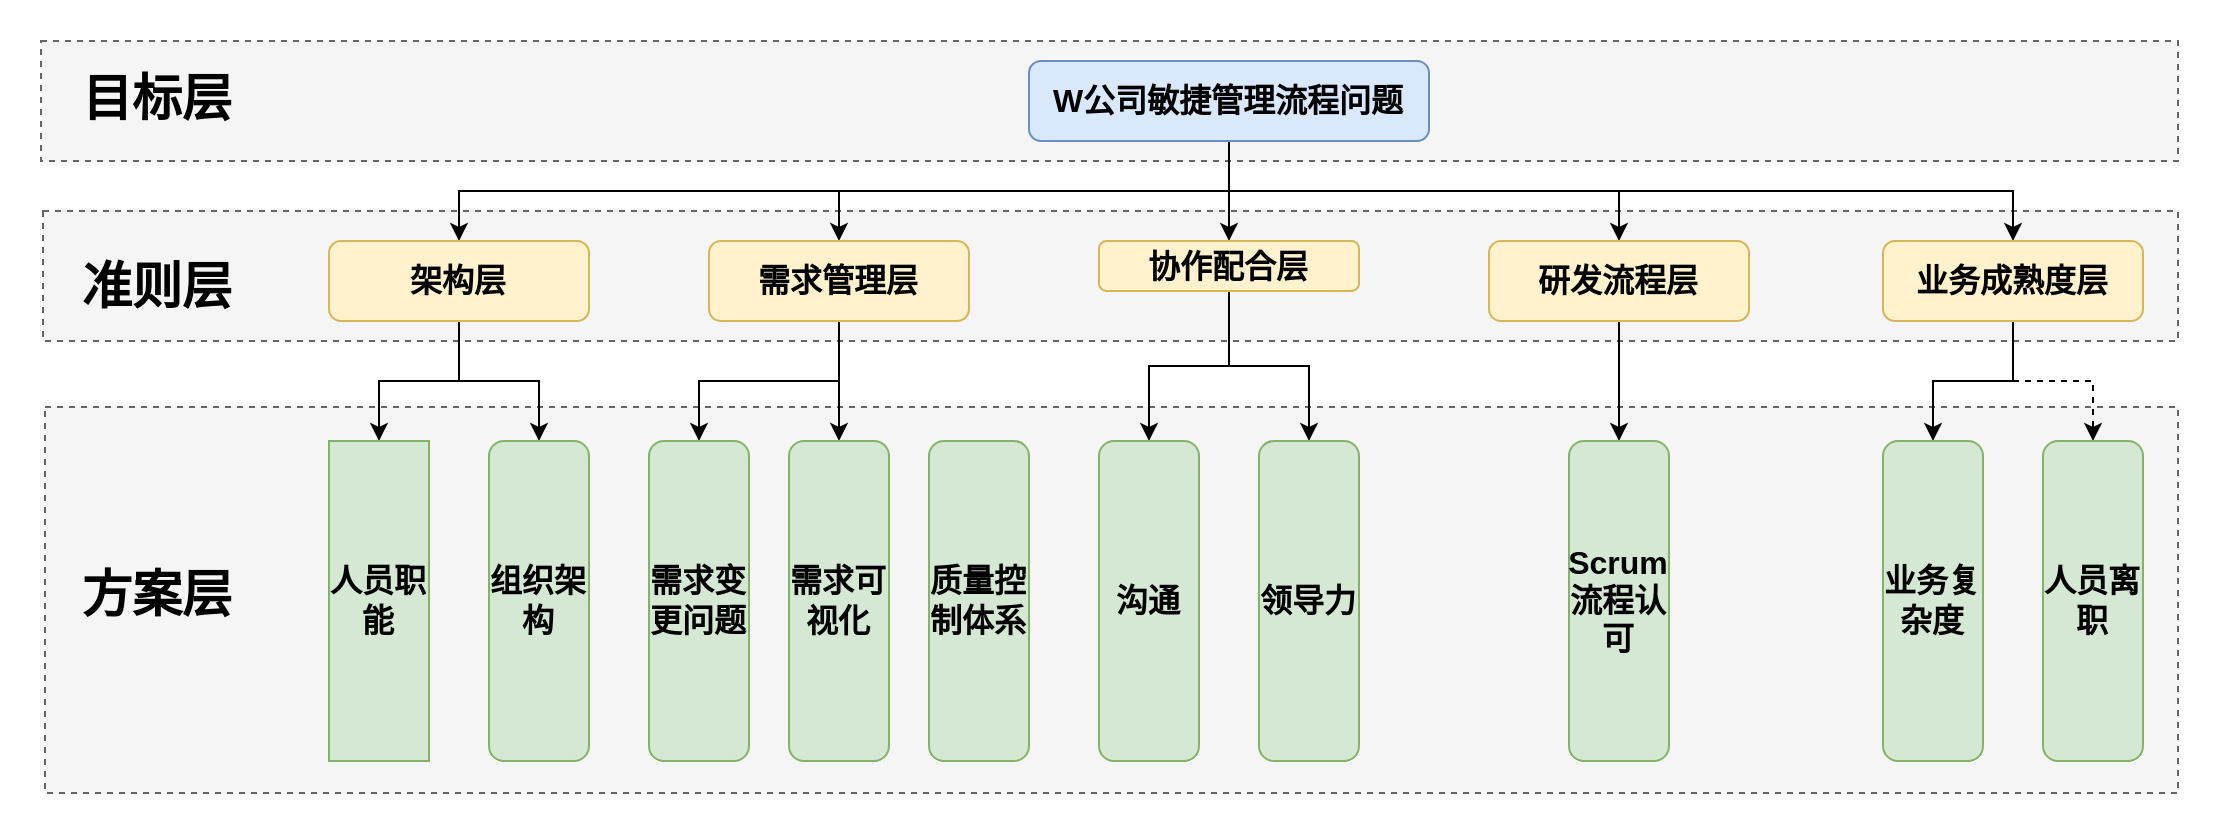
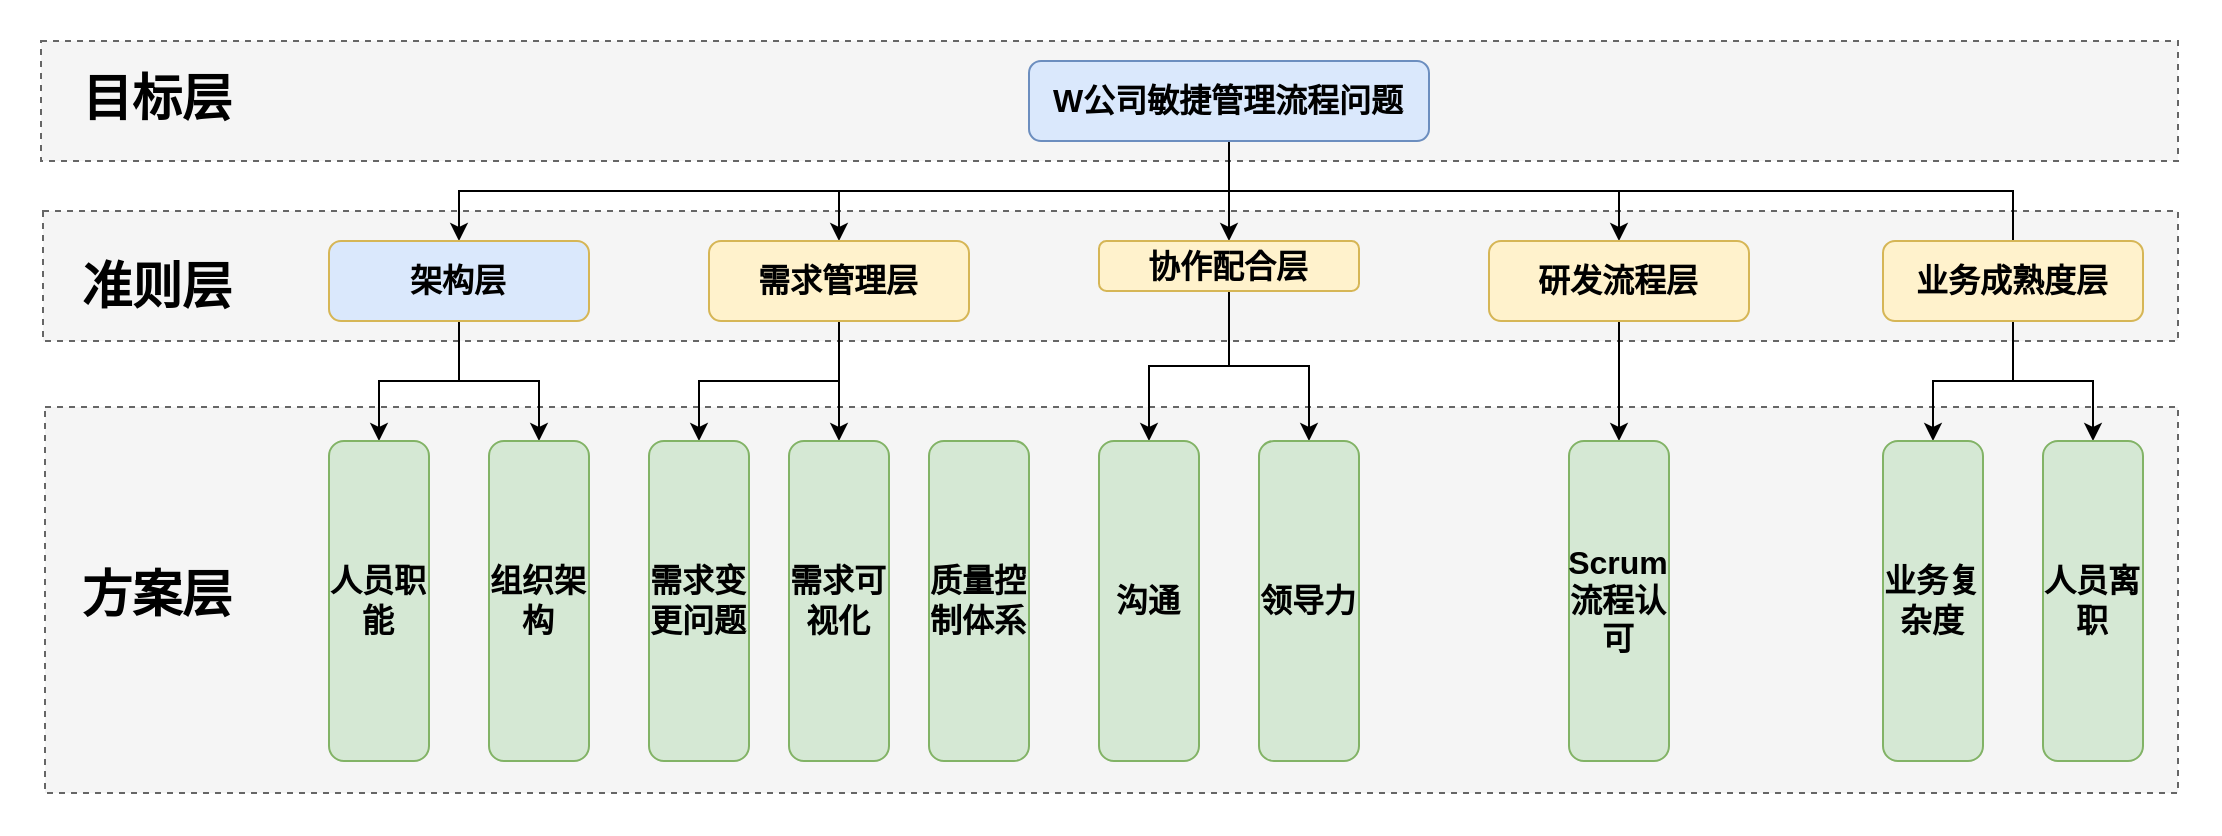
  <mxCell id="0" />
  <mxCell id="1" parent="0" />
  <mxCell id="2" value="" style="rounded=0;whiteSpace=wrap;html=1;fontSize=16;fillColor=#f5f5f5;dashed=1;fontColor=#333333;strokeColor=#666666;shadow=0;glass=0;" vertex="1" parent="1"><mxGeometry x="20" y="20" width="1068.5" height="60" as="geometry" /></mxCell>
  <mxCell id="3" value="" style="rounded=0;whiteSpace=wrap;html=1;fontSize=16;fillColor=#f5f5f5;dashed=1;fontColor=#333333;strokeColor=#666666;shadow=0;glass=0;" vertex="1" parent="1"><mxGeometry x="21" y="105" width="1067.5" height="65" as="geometry" /></mxCell>
  <mxCell id="4" value="" style="rounded=0;whiteSpace=wrap;html=1;fontSize=16;fillColor=#f5f5f5;dashed=1;fontColor=#333333;strokeColor=#666666;shadow=0;glass=0;" vertex="1" parent="1"><mxGeometry x="22" y="203" width="1066.5" height="193" as="geometry" /></mxCell>
  <mxCell id="5" style="edgeStyle=orthogonalEdgeStyle;rounded=0;orthogonalLoop=1;jettySize=auto;html=1;fontSize=16;fontStyle=1" edge="1" parent="1" source="10" target="19"><mxGeometry relative="1" as="geometry" /></mxCell>
  <mxCell id="6" style="edgeStyle=orthogonalEdgeStyle;rounded=0;orthogonalLoop=1;jettySize=auto;html=1;entryX=0.5;entryY=0;entryDx=0;entryDy=0;fontSize=16;exitX=0.5;exitY=1;exitDx=0;exitDy=0;fontStyle=1" edge="1" parent="1" source="10" target="21"><mxGeometry relative="1" as="geometry" /></mxCell>
- <mxCell id="7" style="edgeStyle=orthogonalEdgeStyle;rounded=0;orthogonalLoop=1;jettySize=auto;html=1;entryX=0.5;entryY=0;entryDx=0;entryDy=0;fontSize=16;exitX=0.5;exitY=1;exitDx=0;exitDy=0;fontStyle=1" edge="1" parent="1" source="10" target="24"><mxGeometry relative="1" as="geometry" /></mxCell>
+ <mxCell id="7" style="edgeStyle=orthogonalEdgeStyle;rounded=0;orthogonalLoop=1;jettySize=auto;html=1;entryX=0.5;entryY=0;entryDx=0;entryDy=0;fontSize=16;exitX=0.5;exitY=1;exitDx=0;exitDy=0;fontStyle=1;endArrow=none;" edge="1" parent="1" source="10" target="24"><mxGeometry relative="1" as="geometry" /></mxCell>
  <mxCell id="8" style="edgeStyle=orthogonalEdgeStyle;rounded=0;orthogonalLoop=1;jettySize=auto;html=1;entryX=0.5;entryY=0;entryDx=0;entryDy=0;fontSize=16;exitX=0.5;exitY=1;exitDx=0;exitDy=0;fontStyle=1" edge="1" parent="1" source="10" target="16"><mxGeometry relative="1" as="geometry" /></mxCell>
  <mxCell id="9" style="edgeStyle=orthogonalEdgeStyle;rounded=0;orthogonalLoop=1;jettySize=auto;html=1;entryX=0.5;entryY=0;entryDx=0;entryDy=0;fontSize=16;exitX=0.5;exitY=1;exitDx=0;exitDy=0;fontStyle=1" edge="1" parent="1" source="10" target="13"><mxGeometry relative="1" as="geometry" /></mxCell>
  <mxCell id="10" value="&lt;font style=&quot;font-size: 16px;&quot;&gt;W公司敏捷管理流程问题&lt;/font&gt;" style="rounded=1;whiteSpace=wrap;html=1;fillColor=#dae8fc;strokeColor=#6c8ebf;fontStyle=1" parent="1" vertex="1"><mxGeometry x="514" y="30" width="200" height="40" as="geometry" /></mxCell>
  <mxCell id="11" style="edgeStyle=orthogonalEdgeStyle;rounded=0;orthogonalLoop=1;jettySize=auto;html=1;exitX=0.5;exitY=1;exitDx=0;exitDy=0;entryX=0.5;entryY=0;entryDx=0;entryDy=0;fontSize=16;fontStyle=1" edge="1" parent="1" source="13" target="25"><mxGeometry relative="1" as="geometry" /></mxCell>
  <mxCell id="12" style="edgeStyle=orthogonalEdgeStyle;rounded=0;orthogonalLoop=1;jettySize=auto;html=1;entryX=0.5;entryY=0;entryDx=0;entryDy=0;fontSize=16;fontStyle=1" edge="1" parent="1" source="13" target="26"><mxGeometry relative="1" as="geometry" /></mxCell>
- <mxCell id="13" value="&lt;span style=&quot;font-size: 16px;&quot;&gt;架构层&lt;/span&gt;" style="rounded=1;whiteSpace=wrap;html=1;fillColor=#fff2cc;strokeColor=#d6b656;fontStyle=1" vertex="1" parent="1"><mxGeometry x="164" y="120" width="130" height="40" as="geometry" /></mxCell>
+ <mxCell id="13" value="&lt;span style=&quot;font-size: 16px;&quot;&gt;架构层&lt;/span&gt;" style="rounded=1;whiteSpace=wrap;html=1;fillColor=#dae8fc;strokeColor=#d6b656;fontStyle=1;" vertex="1" parent="1"><mxGeometry x="164" y="120" width="130" height="40" as="geometry" /></mxCell>
  <mxCell id="14" style="edgeStyle=orthogonalEdgeStyle;rounded=0;orthogonalLoop=1;jettySize=auto;html=1;entryX=0.5;entryY=0;entryDx=0;entryDy=0;fontSize=16;fontStyle=1" edge="1" parent="1" source="16" target="28"><mxGeometry relative="1" as="geometry" /></mxCell>
  <mxCell id="15" style="edgeStyle=orthogonalEdgeStyle;rounded=0;orthogonalLoop=1;jettySize=auto;html=1;entryX=0.5;entryY=0;entryDx=0;entryDy=0;fontSize=16;fontStyle=1" edge="1" parent="1" source="16" target="27"><mxGeometry relative="1" as="geometry" /></mxCell>
  <mxCell id="16" value="&lt;span style=&quot;font-size: 16px;&quot;&gt;需求管理层&lt;/span&gt;" style="rounded=1;whiteSpace=wrap;html=1;fillColor=#fff2cc;strokeColor=#d6b656;fontStyle=1" vertex="1" parent="1"><mxGeometry x="354" y="120" width="130" height="40" as="geometry" /></mxCell>
  <mxCell id="17" style="edgeStyle=orthogonalEdgeStyle;rounded=0;orthogonalLoop=1;jettySize=auto;html=1;entryX=0.5;entryY=0;entryDx=0;entryDy=0;fontSize=16;fontStyle=1" edge="1" parent="1" source="19" target="30"><mxGeometry relative="1" as="geometry" /></mxCell>
  <mxCell id="18" style="edgeStyle=orthogonalEdgeStyle;rounded=0;orthogonalLoop=1;jettySize=auto;html=1;entryX=0.5;entryY=0;entryDx=0;entryDy=0;fontSize=16;fontStyle=1" edge="1" parent="1" source="19" target="31"><mxGeometry relative="1" as="geometry" /></mxCell>
  <mxCell id="19" value="&lt;span style=&quot;font-size: 16px;&quot;&gt;协作配合层&lt;/span&gt;" style="rounded=1;whiteSpace=wrap;html=1;fillColor=#fff2cc;strokeColor=#d6b656;fontStyle=1" vertex="1" parent="1"><mxGeometry x="549" y="120" width="130" height="25" as="geometry" /></mxCell>
  <mxCell id="20" style="edgeStyle=orthogonalEdgeStyle;rounded=0;orthogonalLoop=1;jettySize=auto;html=1;entryX=0.5;entryY=0;entryDx=0;entryDy=0;fontSize=16;fontStyle=1" edge="1" parent="1" source="21" target="32"><mxGeometry relative="1" as="geometry" /></mxCell>
  <mxCell id="21" value="&lt;span style=&quot;font-size: 16px;&quot;&gt;研发流程层&lt;/span&gt;" style="rounded=1;whiteSpace=wrap;html=1;fillColor=#fff2cc;strokeColor=#d6b656;fontStyle=1" vertex="1" parent="1"><mxGeometry x="744" y="120" width="130" height="40" as="geometry" /></mxCell>
  <mxCell id="22" style="edgeStyle=orthogonalEdgeStyle;rounded=0;orthogonalLoop=1;jettySize=auto;html=1;entryX=0.5;entryY=0;entryDx=0;entryDy=0;fontSize=16;fontStyle=1" edge="1" parent="1" source="24" target="33"><mxGeometry relative="1" as="geometry" /></mxCell>
- <mxCell id="23" style="edgeStyle=orthogonalEdgeStyle;rounded=0;orthogonalLoop=1;jettySize=auto;html=1;entryX=0.5;entryY=0;entryDx=0;entryDy=0;fontSize=16;fontStyle=1;dashed=1;" edge="1" parent="1" source="24" target="34"><mxGeometry relative="1" as="geometry" /></mxCell>
+ <mxCell id="23" style="edgeStyle=orthogonalEdgeStyle;rounded=0;orthogonalLoop=1;jettySize=auto;html=1;entryX=0.5;entryY=0;entryDx=0;entryDy=0;fontSize=16;fontStyle=1" edge="1" parent="1" source="24" target="34"><mxGeometry relative="1" as="geometry" /></mxCell>
  <mxCell id="24" value="&lt;span style=&quot;font-size: 16px;&quot;&gt;业务成熟度层&lt;/span&gt;" style="rounded=1;whiteSpace=wrap;html=1;fillColor=#fff2cc;strokeColor=#d6b656;fontStyle=1" vertex="1" parent="1"><mxGeometry x="941" y="120" width="130" height="40" as="geometry" /></mxCell>
- <mxCell id="25" value="&lt;span style=&quot;font-size: 16px;&quot;&gt;人员职能&lt;/span&gt;" style="whiteSpace=wrap;html=1;fillColor=#d5e8d4;strokeColor=#82b366;fontStyle=1;rounded=0;" vertex="1" parent="1"><mxGeometry x="164" y="220" width="50" height="160" as="geometry" /></mxCell>
+ <mxCell id="25" value="&lt;span style=&quot;font-size: 16px;&quot;&gt;人员职能&lt;/span&gt;" style="rounded=1;whiteSpace=wrap;html=1;fillColor=#d5e8d4;strokeColor=#82b366;fontStyle=1" vertex="1" parent="1"><mxGeometry x="164" y="220" width="50" height="160" as="geometry" /></mxCell>
  <mxCell id="26" value="&lt;span style=&quot;font-size: 16px;&quot;&gt;组织架构&lt;/span&gt;" style="rounded=1;whiteSpace=wrap;html=1;fillColor=#d5e8d4;strokeColor=#82b366;fontStyle=1" vertex="1" parent="1"><mxGeometry x="244" y="220" width="50" height="160" as="geometry" /></mxCell>
  <mxCell id="27" value="&lt;span style=&quot;font-size: 16px;&quot;&gt;需求变更问题&lt;/span&gt;" style="rounded=1;whiteSpace=wrap;html=1;fillColor=#d5e8d4;strokeColor=#82b366;fontStyle=1" vertex="1" parent="1"><mxGeometry x="324" y="220" width="50" height="160" as="geometry" /></mxCell>
  <mxCell id="28" value="&lt;span style=&quot;font-size: 16px;&quot;&gt;需求可视化&lt;/span&gt;" style="rounded=1;whiteSpace=wrap;html=1;fillColor=#d5e8d4;strokeColor=#82b366;fontStyle=1" vertex="1" parent="1"><mxGeometry x="394" y="220" width="50" height="160" as="geometry" /></mxCell>
  <mxCell id="29" value="&lt;span style=&quot;font-size: 16px;&quot;&gt;质量控制体系&lt;/span&gt;" style="rounded=1;whiteSpace=wrap;html=1;fillColor=#d5e8d4;strokeColor=#82b366;fontStyle=1" vertex="1" parent="1"><mxGeometry x="464" y="220" width="50" height="160" as="geometry" /></mxCell>
  <mxCell id="30" value="&lt;span style=&quot;font-size: 16px;&quot;&gt;沟通&lt;/span&gt;" style="rounded=1;whiteSpace=wrap;html=1;fillColor=#d5e8d4;strokeColor=#82b366;fontStyle=1" vertex="1" parent="1"><mxGeometry x="549" y="220" width="50" height="160" as="geometry" /></mxCell>
  <mxCell id="31" value="&lt;span style=&quot;font-size: 16px;&quot;&gt;领导力&lt;/span&gt;" style="rounded=1;whiteSpace=wrap;html=1;fillColor=#d5e8d4;strokeColor=#82b366;fontStyle=1" vertex="1" parent="1"><mxGeometry x="629" y="220" width="50" height="160" as="geometry" /></mxCell>
  <mxCell id="32" value="&lt;span style=&quot;font-size: 16px;&quot;&gt;Scrum流程认可&lt;br&gt;&lt;/span&gt;" style="rounded=1;whiteSpace=wrap;html=1;fillColor=#d5e8d4;strokeColor=#82b366;fontStyle=1" vertex="1" parent="1"><mxGeometry x="784" y="220" width="50" height="160" as="geometry" /></mxCell>
  <mxCell id="33" value="&lt;span style=&quot;font-size: 16px;&quot;&gt;业务复杂度&lt;/span&gt;" style="rounded=1;whiteSpace=wrap;html=1;fillColor=#d5e8d4;strokeColor=#82b366;fontStyle=1" vertex="1" parent="1"><mxGeometry x="941" y="220" width="50" height="160" as="geometry" /></mxCell>
  <mxCell id="34" value="&lt;span style=&quot;font-size: 16px;&quot;&gt;人员离职&lt;/span&gt;" style="rounded=1;whiteSpace=wrap;html=1;fillColor=#d5e8d4;strokeColor=#82b366;fontStyle=1" vertex="1" parent="1"><mxGeometry x="1021" y="220" width="50" height="160" as="geometry" /></mxCell>
  <mxCell id="35" value="&lt;font style=&quot;font-size: 25px;&quot;&gt;&lt;b style=&quot;font-size: 25px;&quot;&gt;目标层&lt;/b&gt;&lt;/font&gt;" style="text;html=1;resizable=0;autosize=1;align=center;verticalAlign=middle;points=[];fillColor=none;strokeColor=none;rounded=0;shadow=0;glass=0;dashed=1;fontSize=25;" vertex="1" parent="1"><mxGeometry x="35" y="31" width="85" height="34" as="geometry" /></mxCell>
  <mxCell id="36" value="&lt;font style=&quot;font-size: 25px;&quot;&gt;&lt;b style=&quot;font-size: 25px;&quot;&gt;准则层&lt;/b&gt;&lt;/font&gt;" style="text;html=1;resizable=0;autosize=1;align=center;verticalAlign=middle;points=[];fillColor=none;strokeColor=none;rounded=0;shadow=0;glass=0;dashed=1;fontSize=25;" vertex="1" parent="1"><mxGeometry x="35" y="125" width="85" height="34" as="geometry" /></mxCell>
  <mxCell id="37" value="&lt;font style=&quot;font-size: 25px;&quot;&gt;&lt;b style=&quot;font-size: 25px;&quot;&gt;方案层&lt;/b&gt;&lt;/font&gt;" style="text;html=1;resizable=0;autosize=1;align=center;verticalAlign=middle;points=[];fillColor=none;strokeColor=none;rounded=0;shadow=0;glass=0;dashed=1;fontSize=25;" vertex="1" parent="1"><mxGeometry x="35" y="279" width="85" height="34" as="geometry" /></mxCell>
